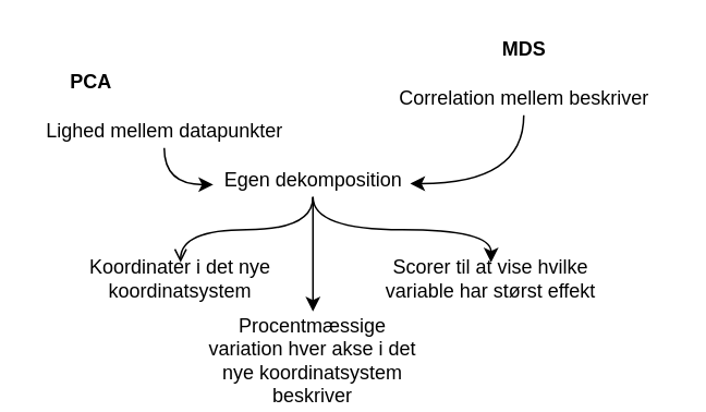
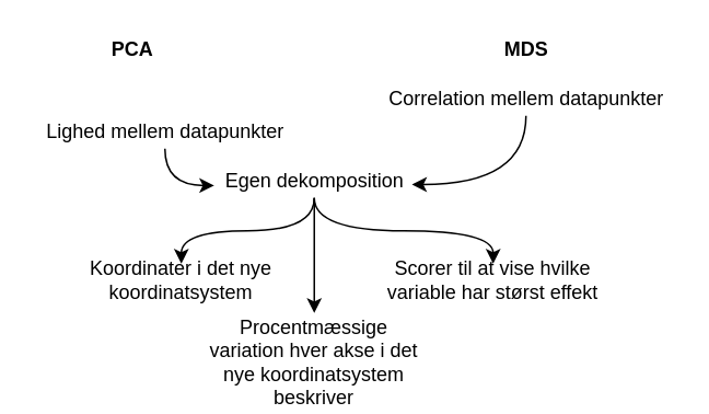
  <mxCell id="0" />
  <mxCell id="1" parent="0" />
- <mxCell id="2" value="&lt;b&gt;PCA&lt;/b&gt;" style="text;html=1;align=center;verticalAlign=middle;resizable=0;points=[];autosize=1;" vertex="1" parent="1"><mxGeometry x="35" y="40" width="40" height="20" as="geometry" /></mxCell>
+ <mxCell id="2" value="&lt;b&gt;PCA&lt;/b&gt;" style="text;html=1;align=center;verticalAlign=middle;resizable=0;points=[];autosize=1;" vertex="1" parent="1"><mxGeometry x="60" y="20" width="40" height="20" as="geometry" /></mxCell>
  <mxCell id="3" value="&lt;b&gt;MDS&lt;/b&gt;" style="text;html=1;align=center;verticalAlign=middle;resizable=0;points=[];autosize=1;" vertex="1" parent="1"><mxGeometry x="300" y="20" width="40" height="20" as="geometry" /></mxCell>
  <mxCell id="4" style="edgeStyle=orthogonalEdgeStyle;curved=1;orthogonalLoop=1;jettySize=auto;html=1;entryX=-0.008;entryY=0.621;entryDx=0;entryDy=0;entryPerimeter=0;" edge="1" parent="1" source="5" target="11"><mxGeometry relative="1" as="geometry" /></mxCell>
  <mxCell id="5" value="Lighed mellem datapunkter" style="text;html=1;align=center;verticalAlign=middle;resizable=0;points=[];autosize=1;" vertex="1" parent="1"><mxGeometry x="20" y="70" width="160" height="20" as="geometry" /></mxCell>
  <mxCell id="6" style="edgeStyle=orthogonalEdgeStyle;orthogonalLoop=1;jettySize=auto;html=1;curved=1;entryX=0.996;entryY=0.593;entryDx=0;entryDy=0;entryPerimeter=0;" edge="1" parent="1" source="7" target="11"><mxGeometry relative="1" as="geometry" /></mxCell>
- <mxCell id="7" value="Correlation mellem beskriver" style="text;html=1;align=center;verticalAlign=middle;resizable=0;points=[];autosize=1;" vertex="1" parent="1"><mxGeometry x="230" y="50" width="180" height="20" as="geometry" /></mxCell>
- <mxCell id="8" style="edgeStyle=orthogonalEdgeStyle;curved=1;orthogonalLoop=1;jettySize=auto;html=1;entryX=0.5;entryY=0;entryDx=0;entryDy=0;endArrow=open;" edge="1" parent="1" source="11" target="12"><mxGeometry relative="1" as="geometry" /></mxCell>
+ <mxCell id="7" value="Correlation mellem datapunkter" style="text;html=1;align=center;verticalAlign=middle;resizable=0;points=[];autosize=1;" vertex="1" parent="1"><mxGeometry x="230" y="50" width="180" height="20" as="geometry" /></mxCell>
+ <mxCell id="8" style="edgeStyle=orthogonalEdgeStyle;curved=1;orthogonalLoop=1;jettySize=auto;html=1;entryX=0.5;entryY=0;entryDx=0;entryDy=0;" edge="1" parent="1" source="11" target="12"><mxGeometry relative="1" as="geometry" /></mxCell>
  <mxCell id="9" style="edgeStyle=orthogonalEdgeStyle;curved=1;orthogonalLoop=1;jettySize=auto;html=1;" edge="1" parent="1" source="11"><mxGeometry relative="1" as="geometry"><mxPoint x="191" y="190" as="targetPoint" /></mxGeometry></mxCell>
  <mxCell id="10" style="edgeStyle=orthogonalEdgeStyle;curved=1;orthogonalLoop=1;jettySize=auto;html=1;entryX=0.5;entryY=0;entryDx=0;entryDy=0;" edge="1" parent="1" source="11" target="14"><mxGeometry relative="1" as="geometry" /></mxCell>
  <mxCell id="11" value="Egen dekomposition" style="text;html=1;align=center;verticalAlign=middle;resizable=0;points=[];autosize=1;" vertex="1" parent="1"><mxGeometry x="131" y="100" width="120" height="20" as="geometry" /></mxCell>
  <mxCell id="12" value="Koordinater i det nye koordinatsystem" style="text;html=1;strokeColor=none;fillColor=none;align=center;verticalAlign=middle;whiteSpace=wrap;rounded=0;" vertex="1" parent="1"><mxGeometry x="40" y="160" width="140" height="20" as="geometry" /></mxCell>
  <mxCell id="13" value="Procentmæssige variation hver akse i det nye koordinatsystem beskriver" style="text;html=1;strokeColor=none;fillColor=none;align=center;verticalAlign=middle;whiteSpace=wrap;rounded=0;" vertex="1" parent="1"><mxGeometry x="121" y="210" width="140" height="20" as="geometry" /></mxCell>
  <mxCell id="14" value="Scorer til at vise hvilke variable har størst effekt" style="text;html=1;strokeColor=none;fillColor=none;align=center;verticalAlign=middle;whiteSpace=wrap;rounded=0;" vertex="1" parent="1"><mxGeometry x="230" y="160" width="140" height="20" as="geometry" /></mxCell>
